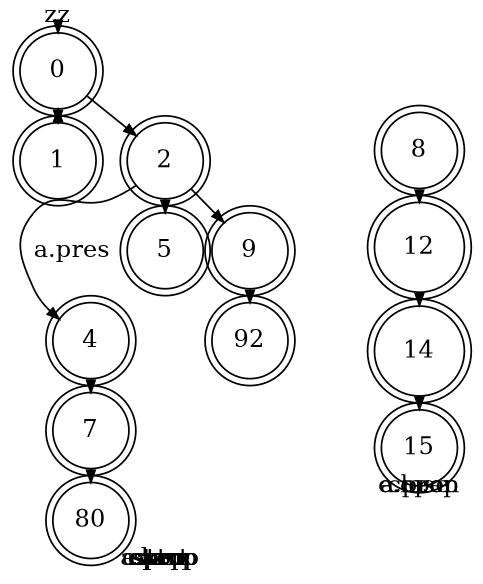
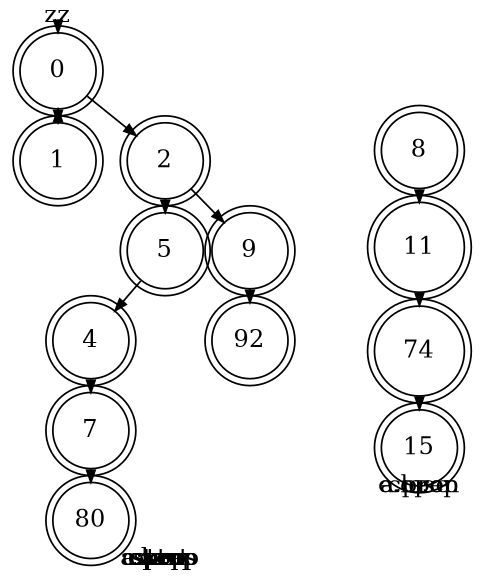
  digraph {
    pack=true
    rankdir=TB
    ranksep=0
    node [color=black fixedsize=true shape=doublecircle]
    edge [arrowsize=0.7]
    zz [color=white fillcolor=white height=0.05 shape=circle style=filled width=0.05]
    0 [height=0.5 width=0.5]
    1 [height=0.5 width=0.5]
    2 [height=0.5 width=0.5]
    4 [height=0.5 width=0.5]
    5 [height=0.5 width=0.5]
    9 [height=0.5 width=0.5]
    7 [height=0.5 width=0.5]
    n9 [height=0.5 label=92 width=0.5]
    n10 [height=0.5 label=80 width=0.5]
    8 [height=0.5 width=0.5]
-   11 [height=0.5 width=0.5 label=12]
-   14 [height=0.5 width=0.5]
+   11 [height=0.5 width=0.5]
+   14 [height=0.5 width=0.5 label=74]
    15 [height=0.5 width=0.5]
    zz -> 0
    0 -> 1 [label=open]
    0 -> 2 [label=close]
    1 -> 0 [label=close]
-   2 -> 4 [label="a.pres"]
+   5 -> 4 [label="a.pres"]
    2 -> 5 [label=stop]
    2 -> 9 [label=stop]
    4 -> 7 [label="a.prop"]
    9 -> n9 [label=start]
    7 -> n10 [label="e.stop"]
    8 -> 11 [label="a.prop"]
    11 -> 14 [label="e.open"]
    14 -> 15 [label=close]
  }
